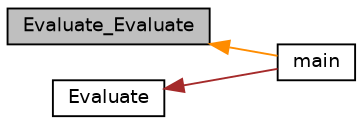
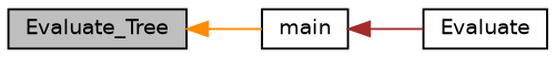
  digraph {
    fontname="DejaVu Sans"
    rankdir=LR
    node [color=black fillcolor=white fontname="DejaVu Sans" fontsize=10 shape=record style=filled]
    edge [dir=back fontname="DejaVu Sans" fontsize=10 labelfontname=Helvetica labelfontsize=10 style=solid]
-   n1 [fillcolor=grey75 fontcolor=black height=0.2 label=Evaluate_Evaluate width=0.4]
+   n1 [fillcolor=grey75 fontcolor=black height=0.2 label=Evaluate_Tree width=0.4]
    n2 [height=0.2 label=main width=0.4]
    n3 [height=0.2 label=Evaluate width=0.4]
    n1 -> n2 [color=darkorange]
-   n3 -> n2 [color=brown]
+   n2 -> n3 [color=brown]
  }
